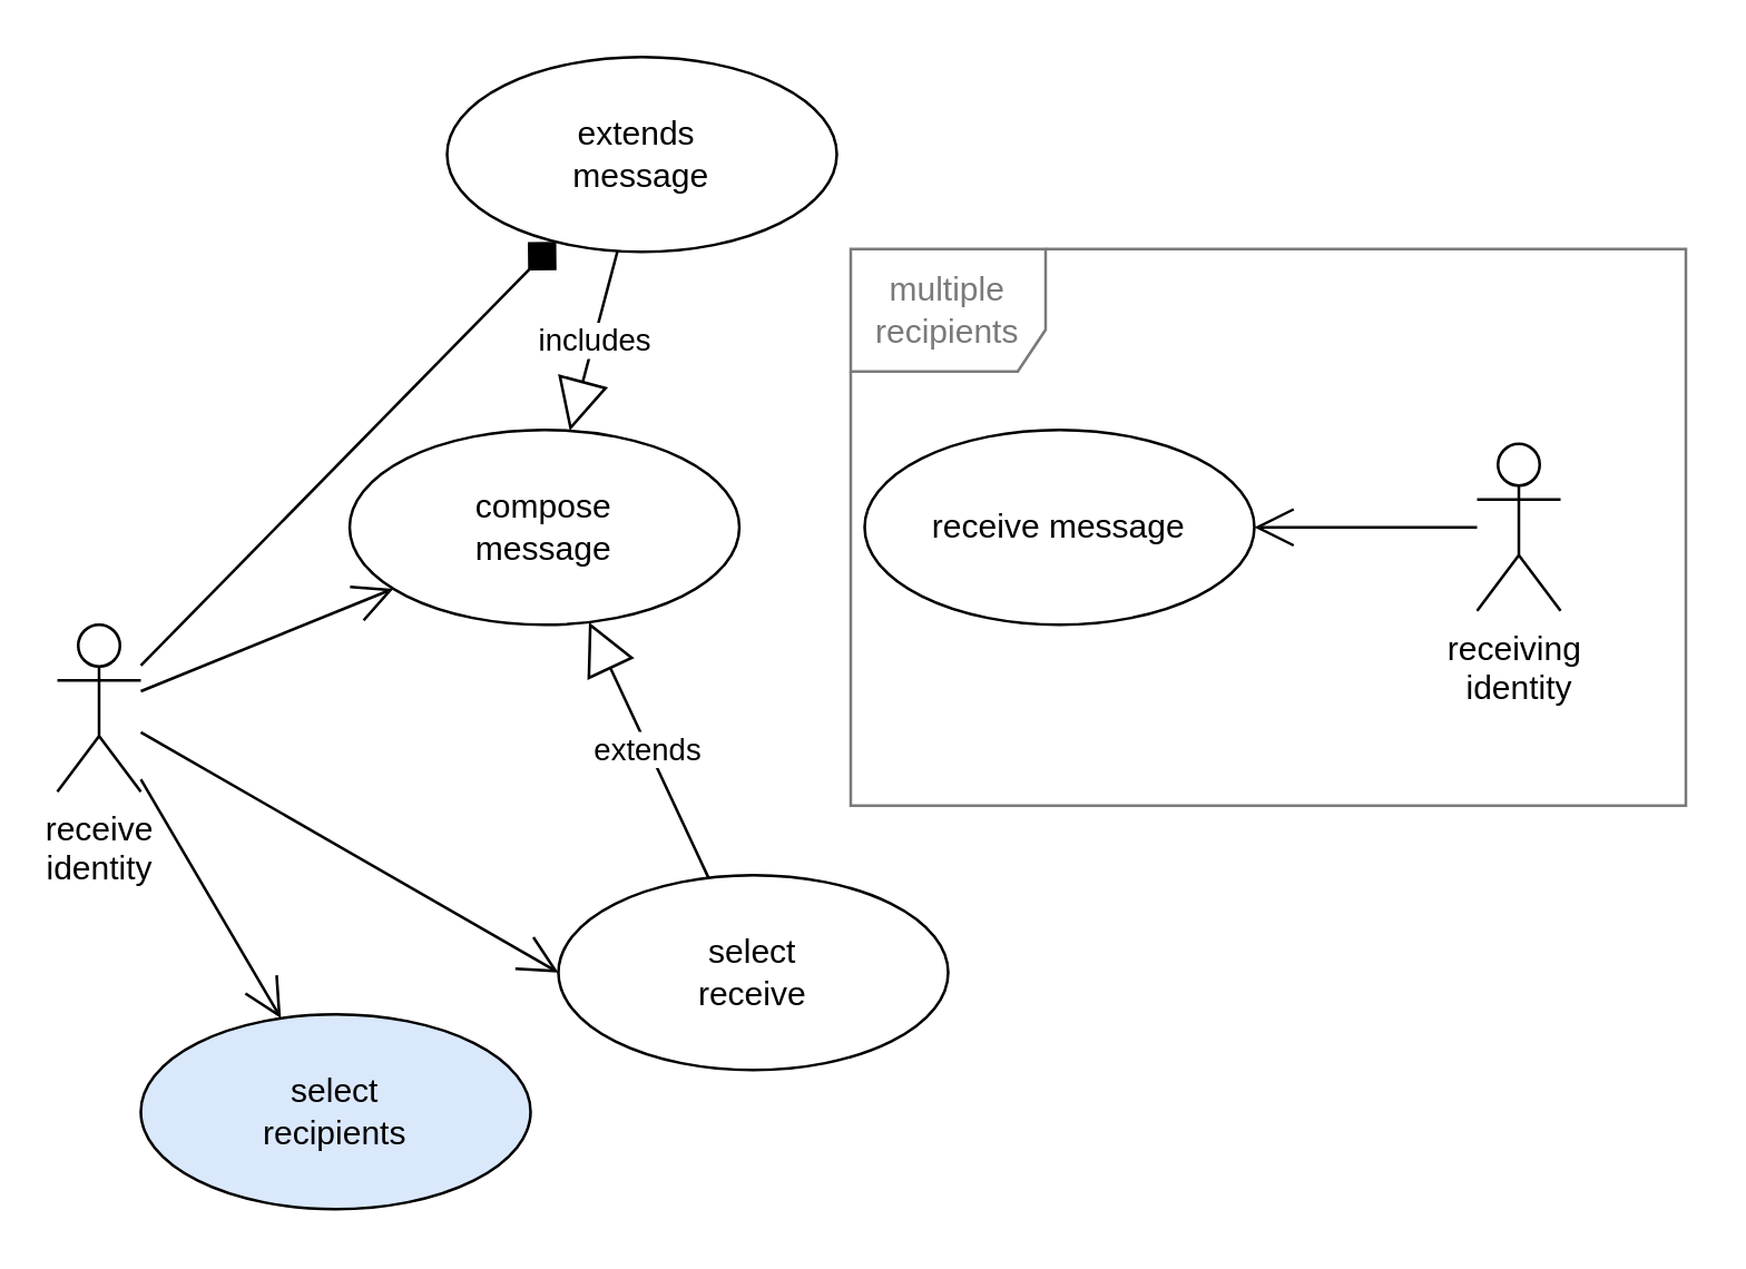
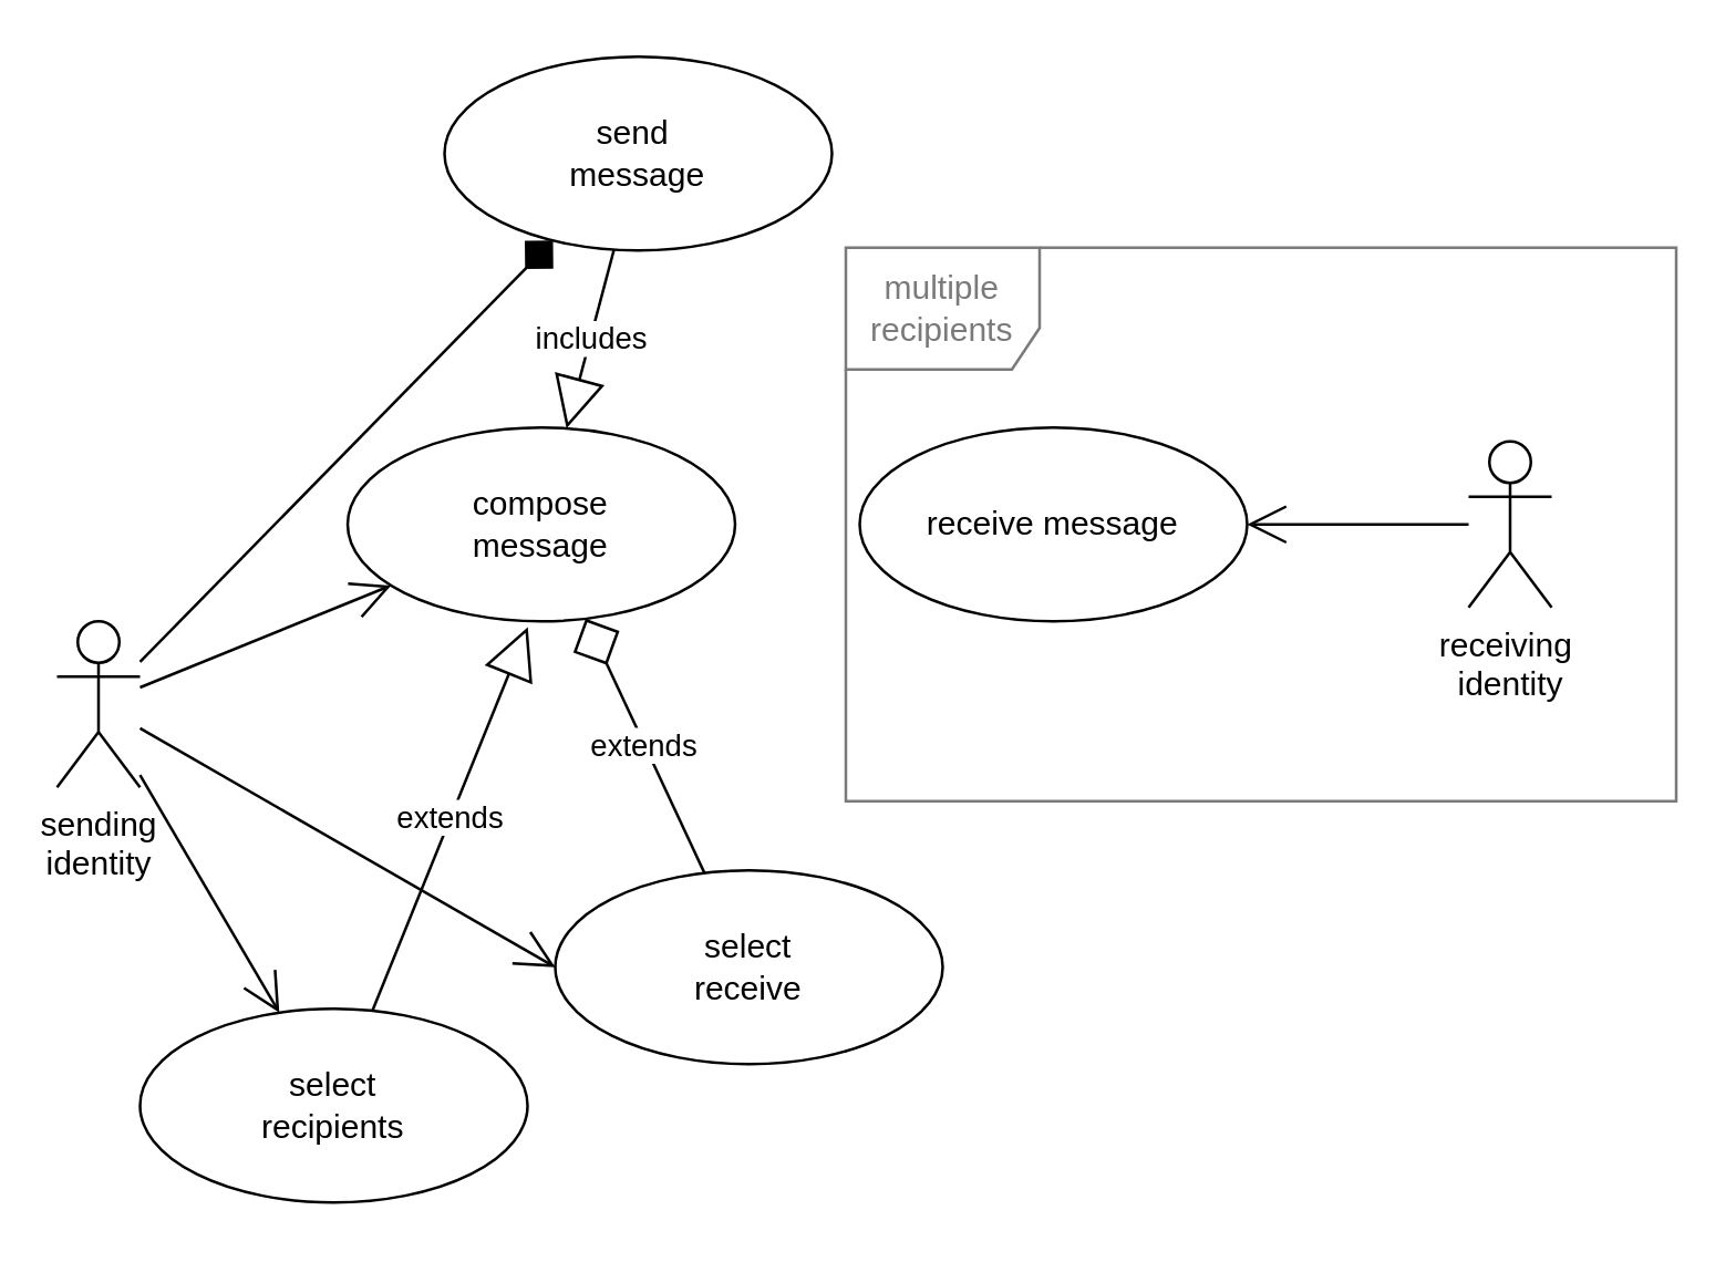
  <mxCell id="0" />
  <mxCell id="1" parent="0" />
- <mxCell id="2" value="receive&lt;br&gt;identity" style="shape=umlActor;verticalLabelPosition=bottom;verticalAlign=top;html=1;" parent="1" vertex="1"><mxGeometry x="20" y="224" width="30" height="60" as="geometry" /></mxCell>
+ <mxCell id="2" value="sending&lt;br&gt;identity" style="shape=umlActor;verticalLabelPosition=bottom;verticalAlign=top;html=1;" parent="1" vertex="1"><mxGeometry x="20" y="224" width="30" height="60" as="geometry" /></mxCell>
  <mxCell id="3" value="receiving&amp;nbsp;&lt;br&gt;identity" style="shape=umlActor;verticalLabelPosition=bottom;verticalAlign=top;html=1;" parent="1" vertex="1"><mxGeometry x="530" y="159" width="30" height="60" as="geometry" /></mxCell>
  <mxCell id="4" value="compose&lt;br&gt;message" style="ellipse;whiteSpace=wrap;html=1;" parent="1" vertex="1"><mxGeometry x="125" y="154" width="140" height="70" as="geometry" /></mxCell>
  <mxCell id="5" value="" style="endArrow=open;endFill=1;endSize=12;html=1;rounded=0;" parent="1" source="2" target="4" edge="1"><mxGeometry width="160" relative="1" as="geometry"><mxPoint x="-20" y="474" as="sourcePoint" /><mxPoint x="140" y="474" as="targetPoint" /></mxGeometry></mxCell>
  <mxCell id="6" value="" style="endArrow=open;endFill=1;endSize=12;html=1;rounded=0;" parent="1" source="3" target="7" edge="1"><mxGeometry width="160" relative="1" as="geometry"><mxPoint x="70" y="201.602" as="sourcePoint" /><mxPoint x="420" y="354" as="targetPoint" /></mxGeometry></mxCell>
  <mxCell id="7" value="receive message" style="ellipse;whiteSpace=wrap;html=1;" parent="1" vertex="1"><mxGeometry x="310" y="154" width="140" height="70" as="geometry" /></mxCell>
  <mxCell id="8" value="select&lt;br&gt;receive" style="ellipse;whiteSpace=wrap;html=1;" parent="1" vertex="1"><mxGeometry x="200" y="314" width="140" height="70" as="geometry" /></mxCell>
  <mxCell id="9" value="" style="endArrow=open;endFill=1;endSize=12;html=1;rounded=0;entryX=0;entryY=0.5;entryDx=0;entryDy=0;" parent="1" source="2" target="8" edge="1"><mxGeometry width="160" relative="1" as="geometry"><mxPoint x="60" y="297.463" as="sourcePoint" /><mxPoint x="187.25" y="242.008" as="targetPoint" /></mxGeometry></mxCell>
- <mxCell id="10" value="extends" style="endArrow=block;endSize=16;endFill=0;html=1;rounded=0;" parent="1" source="8" target="4" edge="1"><mxGeometry width="160" relative="1" as="geometry"><mxPoint x="230" y="454" as="sourcePoint" /><mxPoint x="390" y="454" as="targetPoint" /></mxGeometry></mxCell>
- <mxCell id="11" value="extends&amp;nbsp;&lt;br&gt;message" style="ellipse;whiteSpace=wrap;html=1;" parent="1" vertex="1"><mxGeometry x="160" y="20" width="140" height="70" as="geometry" /></mxCell>
+ <mxCell id="10" value="extends" style="endArrow=diamond;endSize=16;endFill=0;html=1;rounded=0;" parent="1" source="8" target="4" edge="1"><mxGeometry width="160" relative="1" as="geometry"><mxPoint x="230" y="454" as="sourcePoint" /><mxPoint x="390" y="454" as="targetPoint" /></mxGeometry></mxCell>
+ <mxCell id="11" value="send&amp;nbsp;&lt;br&gt;message" style="ellipse;whiteSpace=wrap;html=1;" parent="1" vertex="1"><mxGeometry x="160" y="20" width="140" height="70" as="geometry" /></mxCell>
  <mxCell id="12" value="" style="endArrow=diamond;endFill=1;endSize=12;html=1;rounded=0;" parent="1" source="2" target="11" edge="1"><mxGeometry width="160" relative="1" as="geometry"><mxPoint x="50" y="54.084" as="sourcePoint" /><mxPoint x="184.429" y="120.283" as="targetPoint" /></mxGeometry></mxCell>
  <mxCell id="13" value="includes" style="endArrow=block;endSize=16;endFill=0;html=1;rounded=0;" parent="1" source="11" target="4" edge="1"><mxGeometry width="160" relative="1" as="geometry"><mxPoint x="240" y="304" as="sourcePoint" /><mxPoint x="330" y="104" as="targetPoint" /></mxGeometry></mxCell>
- <mxCell id="14" value="select&lt;br&gt;recipients" style="ellipse;whiteSpace=wrap;html=1;fillColor=#dae8fc;" parent="1" vertex="1"><mxGeometry x="50" y="364" width="140" height="70" as="geometry" /></mxCell>
+ <mxCell id="14" value="select&lt;br&gt;recipients" style="ellipse;whiteSpace=wrap;html=1;" parent="1" vertex="1"><mxGeometry x="50" y="364" width="140" height="70" as="geometry" /></mxCell>
  <mxCell id="15" value="" style="endArrow=open;endFill=1;endSize=12;html=1;rounded=0;" parent="1" source="2" target="14" edge="1"><mxGeometry width="160" relative="1" as="geometry"><mxPoint x="60" y="273" as="sourcePoint" /><mxPoint x="170" y="339" as="targetPoint" /></mxGeometry></mxCell>
+ <mxCell id="16" value="extends" style="endArrow=block;endSize=16;endFill=0;html=1;rounded=0;entryX=0.465;entryY=1.03;entryDx=0;entryDy=0;entryPerimeter=0;" parent="1" source="14" target="4" edge="1"><mxGeometry width="160" relative="1" as="geometry"><mxPoint x="240" y="304" as="sourcePoint" /><mxPoint x="240" y="234" as="targetPoint" /></mxGeometry></mxCell>
  <mxCell id="17" value="multiple recipients" style="shape=umlFrame;whiteSpace=wrap;html=1;fontColor=#7A7A7A;strokeColor=#7A7A7A;width=70;height=44;" parent="1" vertex="1"><mxGeometry x="305" y="89" width="300" height="200" as="geometry" /></mxCell>
